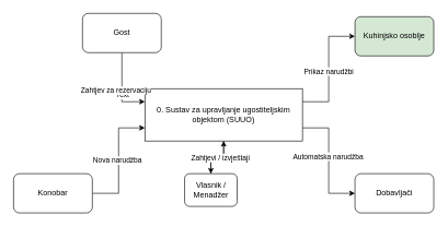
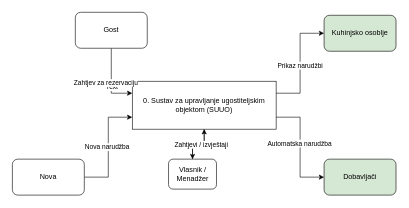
  <mxCell id="0" />
  <mxCell id="1" parent="0" />
  <mxCell id="2" style="edgeStyle=orthogonalEdgeStyle;rounded=0;orthogonalLoop=1;jettySize=auto;html=1;exitX=1;exitY=0.25;exitDx=0;exitDy=0;entryX=0;entryY=0.5;entryDx=0;entryDy=0;" parent="1" source="7" target="19" edge="1"><mxGeometry relative="1" as="geometry" /></mxCell>
  <mxCell id="3" value="Prikaz narudžbi" style="edgeLabel;html=1;align=center;verticalAlign=middle;resizable=0;points=[];" parent="2" vertex="1" connectable="0"><mxGeometry x="-0.031" y="1" relative="1" as="geometry"><mxPoint as="offset" /></mxGeometry></mxCell>
  <mxCell id="4" style="edgeStyle=orthogonalEdgeStyle;rounded=0;orthogonalLoop=1;jettySize=auto;html=1;exitX=1;exitY=0.75;exitDx=0;exitDy=0;entryX=0;entryY=0.5;entryDx=0;entryDy=0;" parent="1" source="7" target="18" edge="1"><mxGeometry relative="1" as="geometry" /></mxCell>
  <mxCell id="5" value="Automatska narudžba" style="edgeLabel;html=1;align=center;verticalAlign=middle;resizable=0;points=[];" parent="4" vertex="1" connectable="0"><mxGeometry x="-0.073" y="-2" relative="1" as="geometry"><mxPoint as="offset" /></mxGeometry></mxCell>
  <mxCell id="6" style="edgeStyle=orthogonalEdgeStyle;rounded=0;orthogonalLoop=1;jettySize=auto;html=1;exitX=0.5;exitY=1;exitDx=0;exitDy=0;entryX=0.5;entryY=0;entryDx=0;entryDy=0;" parent="1" source="7" target="17" edge="1"><mxGeometry relative="1" as="geometry" /></mxCell>
  <mxCell id="7" value="0. Sustav za upravljanje ugostiteljskim objektom (SUUO)" style="rounded=0;whiteSpace=wrap;html=1;" parent="1" vertex="1"><mxGeometry x="220" width="240" height="80" as="geometry" y="135" /></mxCell>
  <mxCell id="8" style="edgeStyle=orthogonalEdgeStyle;rounded=0;orthogonalLoop=1;jettySize=auto;html=1;entryX=0;entryY=0.25;entryDx=0;entryDy=0;" parent="1" source="11" target="7" edge="1"><mxGeometry relative="1" as="geometry" /></mxCell>
  <mxCell id="9" value="Text" style="edgeLabel;html=1;align=center;verticalAlign=middle;resizable=0;points=[];" parent="8" vertex="1" connectable="0"><mxGeometry x="-0.225" relative="1" as="geometry"><mxPoint y="21" as="offset" /></mxGeometry></mxCell>
  <mxCell id="10" value="Zahtjev za rezervaciju" style="edgeLabel;html=1;align=center;verticalAlign=middle;resizable=0;points=[];" parent="8" vertex="1" connectable="0"><mxGeometry x="0.032" y="4" relative="1" as="geometry"><mxPoint x="-14" as="offset" /></mxGeometry></mxCell>
  <mxCell id="11" value="Gost" style="rounded=1;whiteSpace=wrap;html=1;" parent="1" vertex="1"><mxGeometry x="125" y="20" width="120" height="60" as="geometry" /></mxCell>
  <mxCell id="12" style="edgeStyle=orthogonalEdgeStyle;rounded=0;orthogonalLoop=1;jettySize=auto;html=1;entryX=0;entryY=0.75;entryDx=0;entryDy=0;" parent="1" source="14" target="7" edge="1"><mxGeometry relative="1" as="geometry" /></mxCell>
  <mxCell id="13" value="Nova narudžba" style="edgeLabel;html=1;align=center;verticalAlign=middle;resizable=0;points=[];" parent="12" vertex="1" connectable="0"><mxGeometry x="0.016" y="3" relative="1" as="geometry"><mxPoint as="offset" /></mxGeometry></mxCell>
- <mxCell id="14" value="Konobar" style="rounded=1;whiteSpace=wrap;html=1;" parent="1" vertex="1"><mxGeometry x="20" y="265" width="120" height="60" as="geometry" /></mxCell>
+ <mxCell id="14" value="Nova" style="rounded=1;whiteSpace=wrap;html=1;" parent="1" vertex="1"><mxGeometry x="20" y="265" width="120" height="60" as="geometry" /></mxCell>
  <mxCell id="15" style="edgeStyle=orthogonalEdgeStyle;rounded=0;orthogonalLoop=1;jettySize=auto;html=1;exitX=0.5;exitY=0;exitDx=0;exitDy=0;entryX=0.5;entryY=1;entryDx=0;entryDy=0;" parent="1" source="17" target="7" edge="1"><mxGeometry relative="1" as="geometry" /></mxCell>
  <mxCell id="16" value="Zahtjevi / izvještaji" style="edgeLabel;html=1;align=center;verticalAlign=middle;resizable=0;points=[];" parent="15" vertex="1" connectable="0"><mxGeometry x="0.113" relative="1" as="geometry"><mxPoint as="offset" /></mxGeometry></mxCell>
  <mxCell id="17" value="Vlasnik / Menadžer" style="rounded=1;whiteSpace=wrap;html=1;" parent="1" vertex="1"><mxGeometry x="280.5" y="265" width="80" height="50" as="geometry" /></mxCell>
- <mxCell id="18" value="Dobavljači" style="rounded=1;whiteSpace=wrap;html=1;" parent="1" vertex="1"><mxGeometry x="540" y="265" width="120" height="60" as="geometry" /></mxCell>
+ <mxCell id="18" value="Dobavljači" style="rounded=1;whiteSpace=wrap;html=1;fillColor=#d5e8d4;" parent="1" vertex="1"><mxGeometry x="540" y="265" width="120" height="60" as="geometry" /></mxCell>
  <mxCell id="19" value="Kuhinjsko osoblje" style="rounded=1;whiteSpace=wrap;html=1;fillColor=#d5e8d4;" parent="1" vertex="1"><mxGeometry x="540" y="25" width="120" height="60" as="geometry" /></mxCell>
